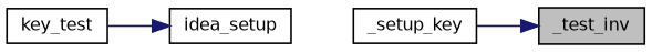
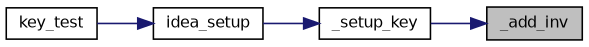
  digraph {
    rankdir=RL
    node [color=black fillcolor=white fontname=Helvetica fontsize=10 shape=record style=filled]
    edge [color=midnightblue dir=back fontname=Helvetica fontsize=10 labelfontname=Helvetica labelfontsize=10 style=solid]
-   n1 [fillcolor=grey75 fontcolor=black height=0.2 label=_test_inv width=0.4]
+   n1 [fillcolor=grey75 fontcolor=black height=0.2 label=_add_inv width=0.4]
    n2 [height=0.2 label=_setup_key width=0.4]
    n3 [height=0.2 label=idea_setup width=0.4]
    n4 [height=0.2 label=key_test width=0.4]
    n1 -> n2
+   n2 -> n3
    n3 -> n4
  }
